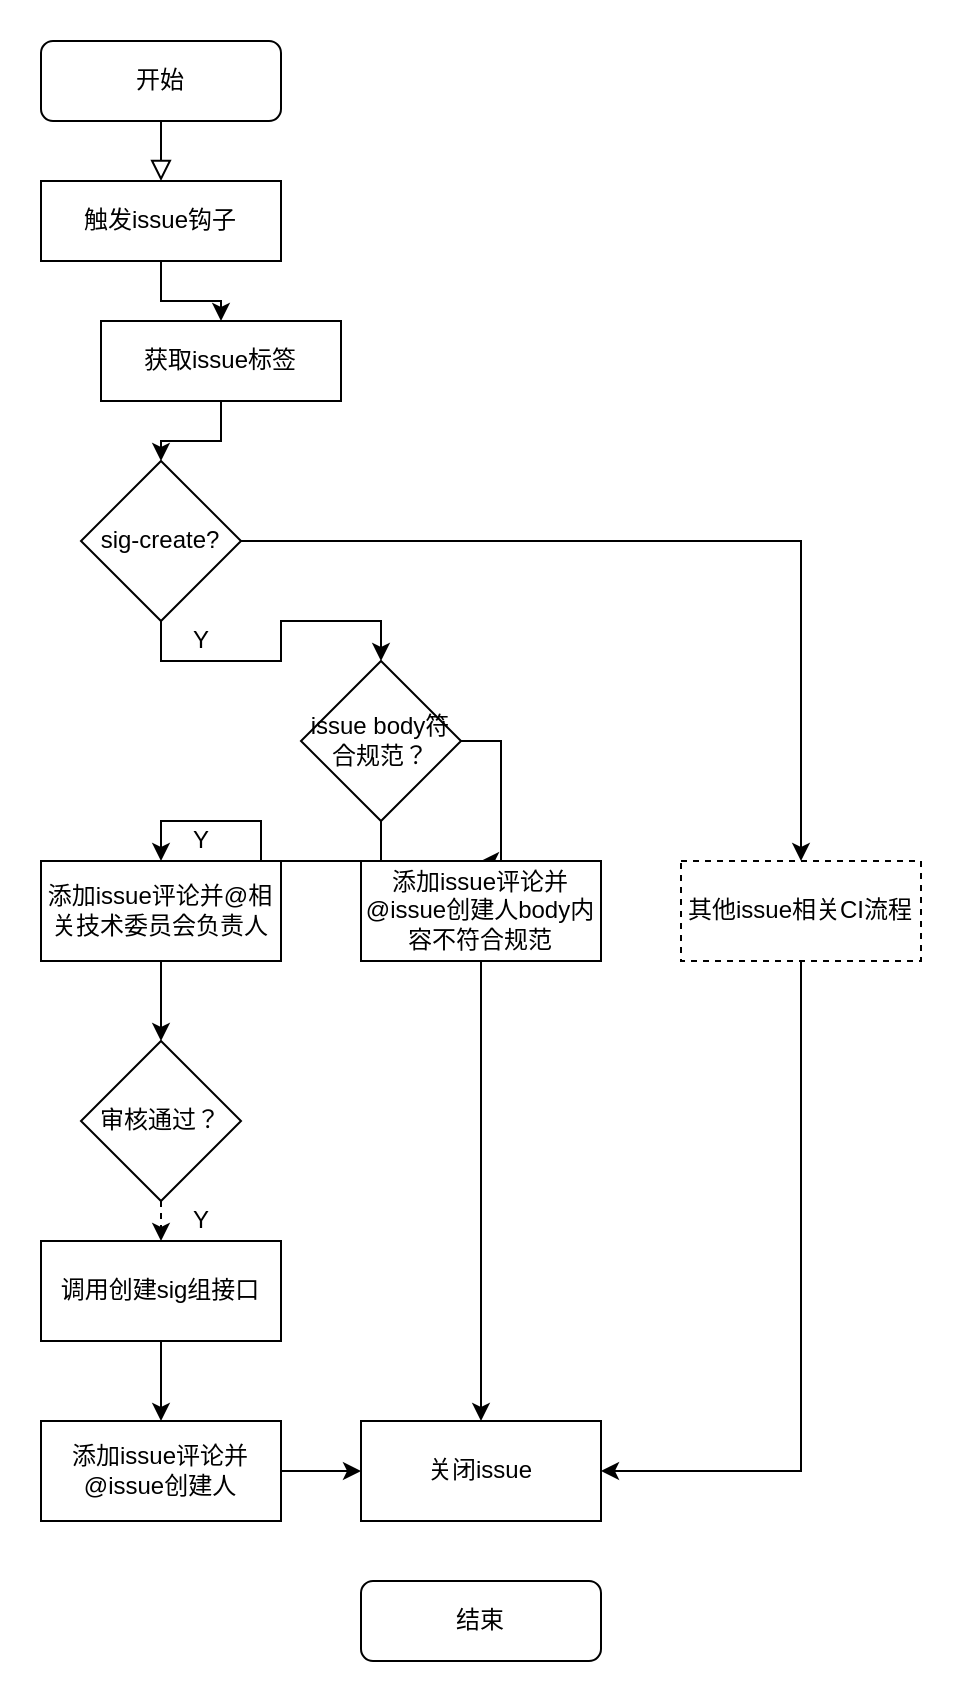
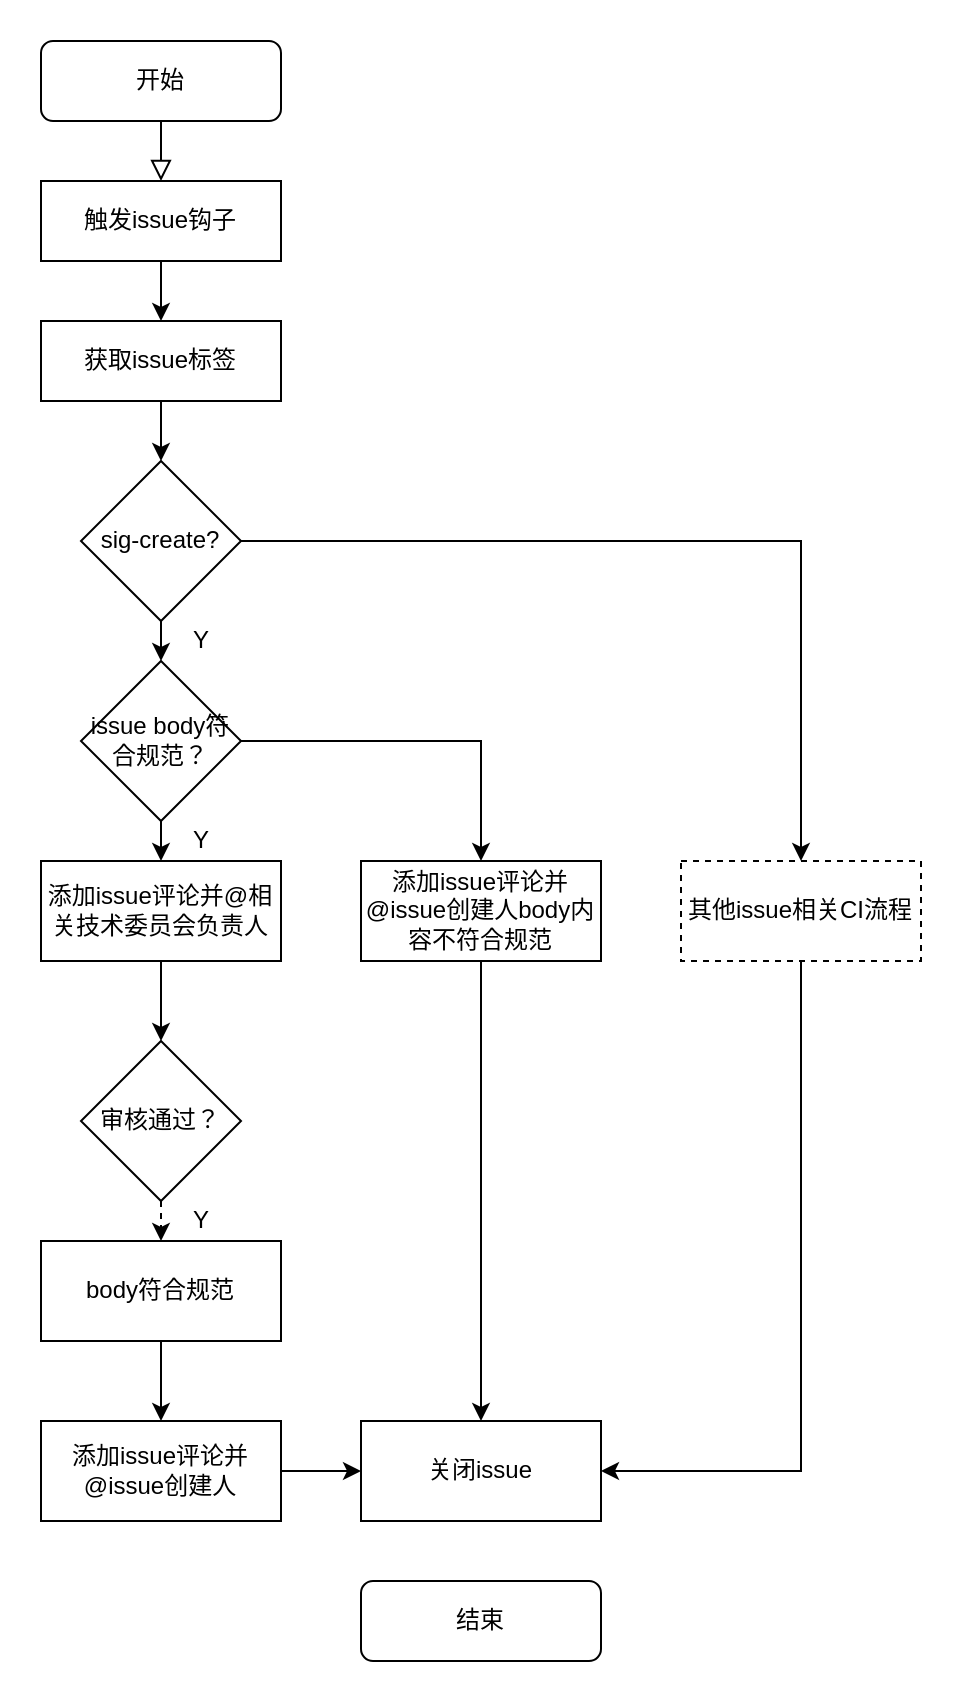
  <mxCell id="0" />
  <mxCell id="1" parent="0" />
  <mxCell id="2" value="" style="rounded=0;html=1;jettySize=auto;orthogonalLoop=1;fontSize=11;endArrow=block;endFill=0;endSize=8;strokeWidth=1;shadow=0;labelBackgroundColor=none;edgeStyle=orthogonalEdgeStyle;" parent="1" source="3" edge="1"><mxGeometry relative="1" as="geometry"><mxPoint x="80" y="90" as="targetPoint" /></mxGeometry></mxCell>
  <mxCell id="3" value="开始" style="rounded=1;whiteSpace=wrap;html=1;fontSize=12;glass=0;strokeWidth=1;shadow=0;" parent="1" vertex="1"><mxGeometry x="20" y="20" width="120" height="40" as="geometry" /></mxCell>
  <mxCell id="4" style="edgeStyle=orthogonalEdgeStyle;rounded=0;orthogonalLoop=1;jettySize=auto;html=1;exitX=0.5;exitY=1;exitDx=0;exitDy=0;entryX=0.5;entryY=0;entryDx=0;entryDy=0;" parent="1" source="5" target="7" edge="1"><mxGeometry relative="1" as="geometry" /></mxCell>
  <mxCell id="5" value="触发issue钩子" style="rounded=0;whiteSpace=wrap;html=1;" parent="1" vertex="1"><mxGeometry x="20" y="90" width="120" height="40" as="geometry" /></mxCell>
  <mxCell id="6" style="edgeStyle=orthogonalEdgeStyle;rounded=0;orthogonalLoop=1;jettySize=auto;html=1;exitX=0.5;exitY=1;exitDx=0;exitDy=0;entryX=0.5;entryY=0;entryDx=0;entryDy=0;" parent="1" source="7" target="10" edge="1"><mxGeometry relative="1" as="geometry" /></mxCell>
- <mxCell id="7" value="获取issue标签" style="rounded=0;whiteSpace=wrap;html=1;" parent="1" vertex="1"><mxGeometry x="50" y="160" width="120" height="40" as="geometry" /></mxCell>
+ <mxCell id="7" value="获取issue标签" style="rounded=0;whiteSpace=wrap;html=1;" parent="1" vertex="1"><mxGeometry x="20" y="160" width="120" height="40" as="geometry" /></mxCell>
  <mxCell id="8" style="edgeStyle=orthogonalEdgeStyle;rounded=0;orthogonalLoop=1;jettySize=auto;html=1;exitX=0.5;exitY=1;exitDx=0;exitDy=0;entryX=0.5;entryY=0;entryDx=0;entryDy=0;" parent="1" source="10" target="13" edge="1"><mxGeometry relative="1" as="geometry" /></mxCell>
  <mxCell id="9" style="edgeStyle=orthogonalEdgeStyle;rounded=0;orthogonalLoop=1;jettySize=auto;html=1;exitX=1;exitY=0.5;exitDx=0;exitDy=0;entryX=0.5;entryY=0;entryDx=0;entryDy=0;" edge="1" parent="1" source="10" target="26"><mxGeometry relative="1" as="geometry" /></mxCell>
  <mxCell id="10" value="sig-create?" style="rhombus;whiteSpace=wrap;html=1;" parent="1" vertex="1"><mxGeometry x="40" y="230" width="80" height="80" as="geometry" /></mxCell>
  <mxCell id="11" style="edgeStyle=orthogonalEdgeStyle;rounded=0;orthogonalLoop=1;jettySize=auto;html=1;exitX=0.5;exitY=1;exitDx=0;exitDy=0;entryX=0.5;entryY=0;entryDx=0;entryDy=0;" parent="1" source="13" target="15" edge="1"><mxGeometry relative="1" as="geometry" /></mxCell>
  <mxCell id="12" style="edgeStyle=orthogonalEdgeStyle;rounded=0;orthogonalLoop=1;jettySize=auto;html=1;exitX=1;exitY=0.5;exitDx=0;exitDy=0;" parent="1" source="13" target="19" edge="1"><mxGeometry relative="1" as="geometry" /></mxCell>
- <mxCell id="13" value="issue body符合规范？" style="rhombus;whiteSpace=wrap;html=1;" parent="1" vertex="1"><mxGeometry x="150" y="330" width="80" height="80" as="geometry" /></mxCell>
+ <mxCell id="13" value="issue body符合规范？" style="rhombus;whiteSpace=wrap;html=1;" parent="1" vertex="1"><mxGeometry x="40" y="330" width="80" height="80" as="geometry" /></mxCell>
  <mxCell id="14" style="edgeStyle=orthogonalEdgeStyle;rounded=0;orthogonalLoop=1;jettySize=auto;html=1;exitX=0.5;exitY=1;exitDx=0;exitDy=0;entryX=0.5;entryY=0;entryDx=0;entryDy=0;" parent="1" source="15" target="17" edge="1"><mxGeometry relative="1" as="geometry" /></mxCell>
  <mxCell id="15" value="添加issue评论并@相关技术委员会负责人" style="rounded=0;whiteSpace=wrap;html=1;" parent="1" vertex="1"><mxGeometry x="20" y="430" width="120" height="50" as="geometry" /></mxCell>
  <mxCell id="16" style="edgeStyle=orthogonalEdgeStyle;rounded=0;orthogonalLoop=1;jettySize=auto;html=1;exitX=0.5;exitY=1;exitDx=0;exitDy=0;entryX=0.5;entryY=0;entryDx=0;entryDy=0;dashed=1;" edge="1" parent="1" source="17" target="22"><mxGeometry relative="1" as="geometry" /></mxCell>
  <mxCell id="17" value="审核通过？" style="rhombus;whiteSpace=wrap;html=1;" parent="1" vertex="1"><mxGeometry x="40" y="520" width="80" height="80" as="geometry" /></mxCell>
  <mxCell id="18" style="edgeStyle=orthogonalEdgeStyle;rounded=0;orthogonalLoop=1;jettySize=auto;html=1;exitX=0.5;exitY=1;exitDx=0;exitDy=0;entryX=0.5;entryY=0;entryDx=0;entryDy=0;" edge="1" parent="1" source="19" target="20"><mxGeometry relative="1" as="geometry" /></mxCell>
  <mxCell id="19" value="添加issue评论并@issue创建人body内容不符合规范" style="rounded=0;whiteSpace=wrap;html=1;" parent="1" vertex="1"><mxGeometry x="180" y="430" width="120" height="50" as="geometry" /></mxCell>
  <mxCell id="20" value="关闭issue" style="rounded=0;whiteSpace=wrap;html=1;" vertex="1" parent="1"><mxGeometry x="180" y="710" width="120" height="50" as="geometry" /></mxCell>
  <mxCell id="21" style="edgeStyle=orthogonalEdgeStyle;rounded=0;orthogonalLoop=1;jettySize=auto;html=1;exitX=0.5;exitY=1;exitDx=0;exitDy=0;entryX=0.5;entryY=0;entryDx=0;entryDy=0;" edge="1" parent="1" source="22" target="24"><mxGeometry relative="1" as="geometry" /></mxCell>
- <mxCell id="22" value="调用创建sig组接口" style="rounded=0;whiteSpace=wrap;html=1;" vertex="1" parent="1"><mxGeometry x="20" y="620" width="120" height="50" as="geometry" /></mxCell>
+ <mxCell id="22" value="body符合规范" style="rounded=0;whiteSpace=wrap;html=1;" vertex="1" parent="1"><mxGeometry x="20" y="620" width="120" height="50" as="geometry" /></mxCell>
  <mxCell id="23" style="edgeStyle=orthogonalEdgeStyle;rounded=0;orthogonalLoop=1;jettySize=auto;html=1;exitX=1;exitY=0.5;exitDx=0;exitDy=0;" edge="1" parent="1" source="24" target="20"><mxGeometry relative="1" as="geometry" /></mxCell>
  <mxCell id="24" value="添加issue评论并@issue创建人" style="rounded=0;whiteSpace=wrap;html=1;" vertex="1" parent="1"><mxGeometry x="20" y="710" width="120" height="50" as="geometry" /></mxCell>
  <mxCell id="25" style="edgeStyle=orthogonalEdgeStyle;rounded=0;orthogonalLoop=1;jettySize=auto;html=1;exitX=0.5;exitY=1;exitDx=0;exitDy=0;entryX=1;entryY=0.5;entryDx=0;entryDy=0;" edge="1" parent="1" source="26" target="20"><mxGeometry relative="1" as="geometry" /></mxCell>
  <mxCell id="26" value="其他issue相关CI流程" style="rounded=0;whiteSpace=wrap;html=1;dashed=1;" vertex="1" parent="1"><mxGeometry x="340" y="430" width="120" height="50" as="geometry" /></mxCell>
  <mxCell id="27" value="结束" style="rounded=1;whiteSpace=wrap;html=1;fontSize=12;glass=0;strokeWidth=1;shadow=0;" vertex="1" parent="1"><mxGeometry x="180" y="790" width="120" height="40" as="geometry" /></mxCell>
  <mxCell id="28" value="Y" style="text;html=1;align=center;verticalAlign=middle;resizable=0;points=[];autosize=1;strokeColor=none;fillColor=none;" vertex="1" parent="1"><mxGeometry x="90" y="310" width="20" height="20" as="geometry" /></mxCell>
  <mxCell id="29" value="Y" style="text;html=1;align=center;verticalAlign=middle;resizable=0;points=[];autosize=1;strokeColor=none;fillColor=none;" vertex="1" parent="1"><mxGeometry x="90" y="410" width="20" height="20" as="geometry" /></mxCell>
  <mxCell id="30" value="Y" style="text;html=1;align=center;verticalAlign=middle;resizable=0;points=[];autosize=1;strokeColor=none;fillColor=none;" vertex="1" parent="1"><mxGeometry x="90" y="600" width="20" height="20" as="geometry" /></mxCell>
